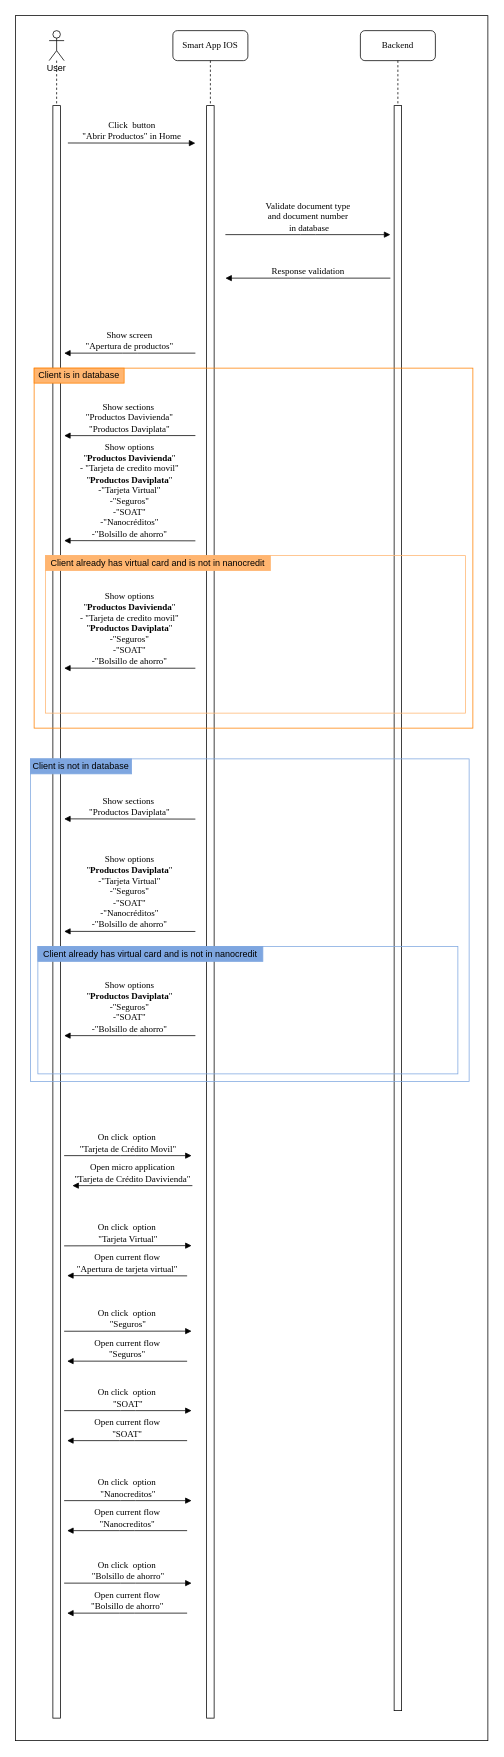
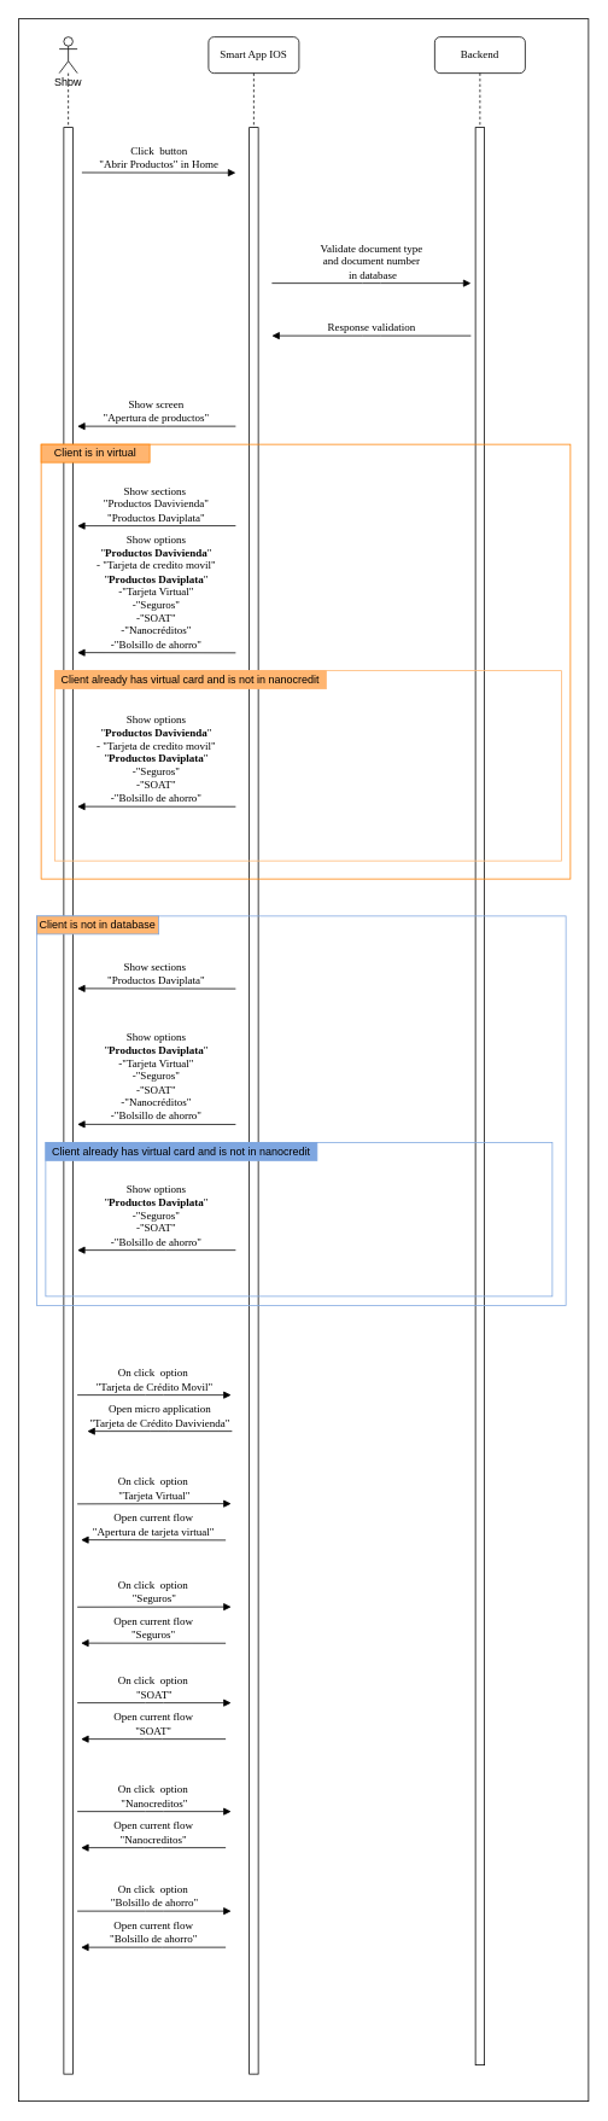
  <mxCell id="0" />
  <mxCell id="1" parent="0" />
  <mxCell id="2" value="" style="rounded=0;whiteSpace=wrap;html=1;" parent="1" vertex="1"><mxGeometry width="630" height="2300" as="geometry" x="20" y="20" /></mxCell>
- <mxCell id="3" value="User" style="shape=umlLifeline;participant=umlActor;perimeter=lifelinePerimeter;whiteSpace=wrap;html=1;container=1;collapsible=0;recursiveResize=0;verticalAlign=top;spacingTop=36;outlineConnect=0;" parent="1" vertex="1"><mxGeometry x="65" y="40" width="20" height="300" as="geometry" /></mxCell>
+ <mxCell id="3" value="Show" style="shape=umlLifeline;participant=umlActor;perimeter=lifelinePerimeter;whiteSpace=wrap;html=1;container=1;collapsible=0;recursiveResize=0;verticalAlign=top;spacingTop=36;outlineConnect=0;" parent="1" vertex="1"><mxGeometry x="65" y="40" width="20" height="300" as="geometry" /></mxCell>
  <mxCell id="4" value="Smart App IOS" style="shape=umlLifeline;perimeter=lifelinePerimeter;whiteSpace=wrap;html=1;container=1;collapsible=0;recursiveResize=0;outlineConnect=0;rounded=1;shadow=0;comic=0;labelBackgroundColor=none;strokeWidth=1;fontFamily=Verdana;fontSize=12;align=center;" parent="1" vertex="1"><mxGeometry x="230" y="40" width="100" height="2250" as="geometry" /></mxCell>
  <mxCell id="5" value="" style="html=1;points=[];perimeter=orthogonalPerimeter;rounded=0;shadow=0;comic=0;labelBackgroundColor=none;strokeWidth=1;fontFamily=Verdana;fontSize=12;align=center;" parent="4" vertex="1"><mxGeometry x="45" y="100" width="10" height="2150" as="geometry" /></mxCell>
  <mxCell id="6" value="Backend" style="shape=umlLifeline;perimeter=lifelinePerimeter;whiteSpace=wrap;html=1;container=1;collapsible=0;recursiveResize=0;outlineConnect=0;rounded=1;shadow=0;comic=0;labelBackgroundColor=none;strokeWidth=1;fontFamily=Verdana;fontSize=12;align=center;" parent="1" vertex="1"><mxGeometry x="480" y="40" width="100" height="2240" as="geometry" /></mxCell>
  <mxCell id="7" value="" style="html=1;points=[];perimeter=orthogonalPerimeter;rounded=0;shadow=0;comic=0;labelBackgroundColor=none;strokeWidth=1;fontFamily=Verdana;fontSize=12;align=center;" parent="6" vertex="1"><mxGeometry x="45" y="100" width="10" height="2140" as="geometry" /></mxCell>
  <mxCell id="8" value="Click&amp;nbsp; button &lt;br&gt;&quot;Abrir Productos&quot; in Home" style="html=1;verticalAlign=bottom;endArrow=block;labelBackgroundColor=none;fontFamily=Verdana;fontSize=12;edgeStyle=elbowEdgeStyle;elbow=vertical;" parent="1" edge="1"><mxGeometry relative="1" as="geometry"><mxPoint x="90" y="189.83" as="sourcePoint" /><mxPoint x="260" y="189.83" as="targetPoint" /></mxGeometry></mxCell>
  <mxCell id="9" value="Validate document type &lt;br&gt;and document number&lt;br&gt;&amp;nbsp;in database" style="html=1;verticalAlign=bottom;endArrow=block;labelBackgroundColor=none;fontFamily=Verdana;fontSize=12;edgeStyle=elbowEdgeStyle;elbow=vertical;" parent="1" edge="1"><mxGeometry relative="1" as="geometry"><mxPoint x="300" y="312" as="sourcePoint" /><mxPoint x="520" y="312" as="targetPoint" /><Array as="points" /></mxGeometry></mxCell>
  <mxCell id="10" value="Response validation" style="html=1;verticalAlign=bottom;endArrow=block;labelBackgroundColor=none;fontFamily=Verdana;fontSize=12;edgeStyle=elbowEdgeStyle;elbow=vertical;" parent="1" edge="1"><mxGeometry relative="1" as="geometry"><mxPoint x="520" y="370" as="sourcePoint" /><mxPoint x="300" y="370" as="targetPoint" /></mxGeometry></mxCell>
  <mxCell id="11" value="" style="html=1;points=[];perimeter=orthogonalPerimeter;rounded=0;shadow=0;comic=0;labelBackgroundColor=none;strokeWidth=1;fontFamily=Verdana;fontSize=12;align=center;" parent="1" vertex="1"><mxGeometry x="70" y="140" width="10" height="2150" as="geometry" /></mxCell>
  <mxCell id="12" value="Show screen &lt;br&gt;&quot;Apertura de productos&quot;" style="html=1;verticalAlign=bottom;endArrow=block;labelBackgroundColor=none;fontFamily=Verdana;fontSize=12;edgeStyle=elbowEdgeStyle;elbow=vertical;" parent="1" edge="1"><mxGeometry relative="1" as="geometry"><mxPoint x="260" y="470" as="sourcePoint" /><mxPoint x="85" y="470" as="targetPoint" /></mxGeometry></mxCell>
  <mxCell id="13" value="" style="rounded=0;whiteSpace=wrap;html=1;fillColor=none;strokeColor=#FF8000;" vertex="1" parent="1"><mxGeometry x="45" y="490" width="585" height="480" as="geometry" /></mxCell>
- <mxCell id="14" value="Client is in database" style="rounded=0;whiteSpace=wrap;html=1;strokeColor=#FF8000;fillColor=#FFB570;" vertex="1" parent="1"><mxGeometry x="45" y="490" width="120" height="20" as="geometry" /></mxCell>
+ <mxCell id="14" value="Client is in virtual" style="rounded=0;whiteSpace=wrap;html=1;strokeColor=#FF8000;fillColor=#FFB570;" vertex="1" parent="1"><mxGeometry x="45" y="490" width="120" height="20" as="geometry" /></mxCell>
  <mxCell id="15" value="Show sections&amp;nbsp;&lt;br&gt;&quot;Productos Davivienda&quot;&lt;br&gt;&quot;Productos Daviplata&quot;" style="html=1;verticalAlign=bottom;endArrow=block;labelBackgroundColor=none;fontFamily=Verdana;fontSize=12;edgeStyle=elbowEdgeStyle;elbow=vertical;" edge="1" parent="1"><mxGeometry relative="1" as="geometry"><mxPoint x="260" y="579.93" as="sourcePoint" /><mxPoint x="85" y="579.93" as="targetPoint" /></mxGeometry></mxCell>
  <mxCell id="16" value="Show options&lt;br&gt;&quot;&lt;b&gt;Productos Davivienda&lt;/b&gt;&quot;&lt;br&gt;- &quot;Tarjeta de credito movil&quot;&lt;br&gt;&quot;&lt;b&gt;Productos Daviplata&lt;/b&gt;&quot;&lt;br&gt;-&quot;Tarjeta Virtual&quot;&lt;br&gt;-&quot;Seguros&quot;&lt;br&gt;-&quot;SOAT&quot;&lt;br&gt;-&quot;Nanocréditos&quot;&lt;br&gt;-&quot;Bolsillo de ahorro&quot;" style="html=1;verticalAlign=bottom;endArrow=block;labelBackgroundColor=none;fontFamily=Verdana;fontSize=12;edgeStyle=elbowEdgeStyle;elbow=vertical;" edge="1" parent="1"><mxGeometry relative="1" as="geometry"><mxPoint x="260" y="720.28" as="sourcePoint" /><mxPoint x="85" y="720.28" as="targetPoint" /></mxGeometry></mxCell>
  <mxCell id="17" value="" style="rounded=0;whiteSpace=wrap;html=1;fillColor=none;strokeColor=#7EA6E0;" vertex="1" parent="1"><mxGeometry x="40" y="1011" width="585" height="430" as="geometry" /></mxCell>
- <mxCell id="18" value="Client is not in database" style="rounded=0;whiteSpace=wrap;html=1;strokeColor=#7EA6E0;fillColor=#7EA6E0;" vertex="1" parent="1"><mxGeometry x="40" y="1011" width="135" height="20" as="geometry" /></mxCell>
+ <mxCell id="18" value="Client is not in database" style="rounded=0;whiteSpace=wrap;html=1;strokeColor=#7EA6E0;fillColor=#ffb570;" vertex="1" parent="1"><mxGeometry x="40" y="1011" width="135" height="20" as="geometry" /></mxCell>
  <mxCell id="19" value="Show sections&amp;nbsp;&lt;br&gt;&quot;Productos Daviplata&quot;" style="html=1;verticalAlign=bottom;endArrow=block;labelBackgroundColor=none;fontFamily=Verdana;fontSize=12;edgeStyle=elbowEdgeStyle;elbow=vertical;" edge="1" parent="1"><mxGeometry relative="1" as="geometry"><mxPoint x="260" y="1091.28" as="sourcePoint" /><mxPoint x="85" y="1091.28" as="targetPoint" /></mxGeometry></mxCell>
  <mxCell id="20" value="" style="rounded=0;whiteSpace=wrap;html=1;fillColor=none;strokeColor=#FFB570;" vertex="1" parent="1"><mxGeometry x="60" y="740" width="560" height="210" as="geometry" /></mxCell>
  <mxCell id="21" value="Client already has virtual card and is not in nanocredit" style="rounded=0;whiteSpace=wrap;html=1;strokeColor=#FFB570;fillColor=#FFB570;" vertex="1" parent="1"><mxGeometry x="60" y="740" width="300" height="20" as="geometry" /></mxCell>
  <mxCell id="22" value="Show options&lt;br&gt;&quot;&lt;b&gt;Productos Davivienda&lt;/b&gt;&quot;&lt;br&gt;- &quot;Tarjeta de credito movil&quot;&lt;br&gt;&quot;&lt;b&gt;Productos Daviplata&lt;/b&gt;&quot;&lt;br&gt;-&quot;Seguros&quot;&lt;br&gt;-&quot;SOAT&quot;&lt;br&gt;-&quot;Bolsillo de ahorro&quot;" style="html=1;verticalAlign=bottom;endArrow=block;labelBackgroundColor=none;fontFamily=Verdana;fontSize=12;edgeStyle=elbowEdgeStyle;elbow=vertical;" edge="1" parent="1"><mxGeometry relative="1" as="geometry"><mxPoint x="260" y="890.14" as="sourcePoint" /><mxPoint x="85" y="890.14" as="targetPoint" /></mxGeometry></mxCell>
  <mxCell id="23" value="Show options&lt;br&gt;&quot;&lt;b&gt;Productos Daviplata&lt;/b&gt;&quot;&lt;br&gt;-&quot;Tarjeta Virtual&quot;&lt;br&gt;-&quot;Seguros&quot;&lt;br&gt;-&quot;SOAT&quot;&lt;br&gt;-&quot;Nanocréditos&quot;&lt;br&gt;-&quot;Bolsillo de ahorro&quot;" style="html=1;verticalAlign=bottom;endArrow=block;labelBackgroundColor=none;fontFamily=Verdana;fontSize=12;edgeStyle=elbowEdgeStyle;elbow=vertical;" edge="1" parent="1"><mxGeometry relative="1" as="geometry"><mxPoint x="260" y="1241.14" as="sourcePoint" /><mxPoint x="85" y="1241.14" as="targetPoint" /></mxGeometry></mxCell>
  <mxCell id="24" value="" style="rounded=0;whiteSpace=wrap;html=1;fillColor=none;strokeColor=#7EA6E0;" vertex="1" parent="1"><mxGeometry x="50" y="1261" width="560" height="170" as="geometry" /></mxCell>
  <mxCell id="25" value="Client already has virtual card and is not in nanocredit" style="rounded=0;whiteSpace=wrap;html=1;strokeColor=#7EA6E0;fillColor=#7EA6E0;" vertex="1" parent="1"><mxGeometry x="50" y="1261" width="300" height="20" as="geometry" /></mxCell>
  <mxCell id="26" value="Show options&lt;br&gt;&quot;&lt;b&gt;Productos Daviplata&lt;/b&gt;&quot;&lt;br&gt;-&quot;Seguros&quot;&lt;br&gt;-&quot;SOAT&quot;&lt;br&gt;-&quot;Bolsillo de ahorro&quot;" style="html=1;verticalAlign=bottom;endArrow=block;labelBackgroundColor=none;fontFamily=Verdana;fontSize=12;edgeStyle=elbowEdgeStyle;elbow=vertical;" edge="1" parent="1"><mxGeometry relative="1" as="geometry"><mxPoint x="260" y="1380" as="sourcePoint" /><mxPoint x="85" y="1380" as="targetPoint" /></mxGeometry></mxCell>
  <mxCell id="27" value="On click&amp;nbsp; option&amp;nbsp;&lt;br&gt;&quot;Tarjeta de Crédito Movil&quot;" style="html=1;verticalAlign=bottom;endArrow=block;labelBackgroundColor=none;fontFamily=Verdana;fontSize=12;edgeStyle=elbowEdgeStyle;elbow=vertical;" edge="1" parent="1"><mxGeometry relative="1" as="geometry"><mxPoint x="85" y="1540" as="sourcePoint" /><mxPoint x="255" y="1540" as="targetPoint" /></mxGeometry></mxCell>
  <mxCell id="28" value="Open micro application &lt;br&gt;&quot;Tarjeta de Crédito Davivienda&quot;" style="html=1;verticalAlign=bottom;endArrow=block;labelBackgroundColor=none;fontFamily=Verdana;fontSize=12;edgeStyle=elbowEdgeStyle;elbow=vertical;" edge="1" parent="1"><mxGeometry relative="1" as="geometry"><mxPoint x="256" y="1580" as="sourcePoint" /><mxPoint x="96" y="1580" as="targetPoint" /></mxGeometry></mxCell>
  <mxCell id="29" value="On click&amp;nbsp; option&amp;nbsp;&lt;br&gt;&quot;Tarjeta Virtual&quot;" style="html=1;verticalAlign=bottom;endArrow=block;labelBackgroundColor=none;fontFamily=Verdana;fontSize=12;edgeStyle=elbowEdgeStyle;elbow=vertical;" edge="1" parent="1"><mxGeometry relative="1" as="geometry"><mxPoint x="85" y="1660.33" as="sourcePoint" /><mxPoint x="255" y="1660.33" as="targetPoint" /></mxGeometry></mxCell>
  <mxCell id="30" value="Open current flow &lt;br&gt;&quot;Apertura de tarjeta virtual&quot;" style="html=1;verticalAlign=bottom;endArrow=block;labelBackgroundColor=none;fontFamily=Verdana;fontSize=12;edgeStyle=elbowEdgeStyle;elbow=vertical;" edge="1" parent="1"><mxGeometry relative="1" as="geometry"><mxPoint x="249" y="1700.33" as="sourcePoint" /><mxPoint x="89" y="1700.33" as="targetPoint" /></mxGeometry></mxCell>
  <mxCell id="31" value="On click&amp;nbsp; option&amp;nbsp;&lt;br&gt;&quot;Seguros&quot;" style="html=1;verticalAlign=bottom;endArrow=block;labelBackgroundColor=none;fontFamily=Verdana;fontSize=12;edgeStyle=elbowEdgeStyle;elbow=vertical;" edge="1" parent="1"><mxGeometry relative="1" as="geometry"><mxPoint x="85" y="1774.16" as="sourcePoint" /><mxPoint x="255" y="1774.16" as="targetPoint" /></mxGeometry></mxCell>
  <mxCell id="32" value="Open current flow &lt;br&gt;&quot;Seguros&quot;" style="html=1;verticalAlign=bottom;endArrow=block;labelBackgroundColor=none;fontFamily=Verdana;fontSize=12;edgeStyle=elbowEdgeStyle;elbow=vertical;" edge="1" parent="1"><mxGeometry relative="1" as="geometry"><mxPoint x="249" y="1814.16" as="sourcePoint" /><mxPoint x="89" y="1814.16" as="targetPoint" /></mxGeometry></mxCell>
  <mxCell id="33" value="On click&amp;nbsp; option&amp;nbsp;&lt;br&gt;&quot;SOAT&quot;" style="html=1;verticalAlign=bottom;endArrow=block;labelBackgroundColor=none;fontFamily=Verdana;fontSize=12;edgeStyle=elbowEdgeStyle;elbow=vertical;" edge="1" parent="1"><mxGeometry relative="1" as="geometry"><mxPoint x="85" y="1880" as="sourcePoint" /><mxPoint x="255" y="1880" as="targetPoint" /></mxGeometry></mxCell>
  <mxCell id="34" value="Open current flow &lt;br&gt;&quot;SOAT&quot;" style="html=1;verticalAlign=bottom;endArrow=block;labelBackgroundColor=none;fontFamily=Verdana;fontSize=12;edgeStyle=elbowEdgeStyle;elbow=vertical;" edge="1" parent="1"><mxGeometry relative="1" as="geometry"><mxPoint x="249" y="1920" as="sourcePoint" /><mxPoint x="89" y="1920" as="targetPoint" /></mxGeometry></mxCell>
  <mxCell id="35" value="On click&amp;nbsp; option&amp;nbsp;&lt;br&gt;&quot;Nanocreditos&quot;" style="html=1;verticalAlign=bottom;endArrow=block;labelBackgroundColor=none;fontFamily=Verdana;fontSize=12;edgeStyle=elbowEdgeStyle;elbow=vertical;" edge="1" parent="1"><mxGeometry relative="1" as="geometry"><mxPoint x="85" y="2000" as="sourcePoint" /><mxPoint x="255" y="2000" as="targetPoint" /></mxGeometry></mxCell>
  <mxCell id="36" value="Open current flow &lt;br&gt;&quot;Nanocreditos&quot;" style="html=1;verticalAlign=bottom;endArrow=block;labelBackgroundColor=none;fontFamily=Verdana;fontSize=12;edgeStyle=elbowEdgeStyle;elbow=vertical;" edge="1" parent="1"><mxGeometry relative="1" as="geometry"><mxPoint x="249" y="2040" as="sourcePoint" /><mxPoint x="89" y="2040" as="targetPoint" /></mxGeometry></mxCell>
  <mxCell id="37" value="On click&amp;nbsp; option&amp;nbsp;&lt;br&gt;&quot;Bolsillo de ahorro&quot;" style="html=1;verticalAlign=bottom;endArrow=block;labelBackgroundColor=none;fontFamily=Verdana;fontSize=12;edgeStyle=elbowEdgeStyle;elbow=vertical;" edge="1" parent="1"><mxGeometry relative="1" as="geometry"><mxPoint x="85" y="2110" as="sourcePoint" /><mxPoint x="255" y="2110" as="targetPoint" /></mxGeometry></mxCell>
  <mxCell id="38" value="Open current flow &lt;br&gt;&quot;Bolsillo de ahorro&quot;" style="html=1;verticalAlign=bottom;endArrow=block;labelBackgroundColor=none;fontFamily=Verdana;fontSize=12;edgeStyle=elbowEdgeStyle;elbow=vertical;" edge="1" parent="1"><mxGeometry relative="1" as="geometry"><mxPoint x="249" y="2150" as="sourcePoint" /><mxPoint x="89" y="2150" as="targetPoint" /></mxGeometry></mxCell>
